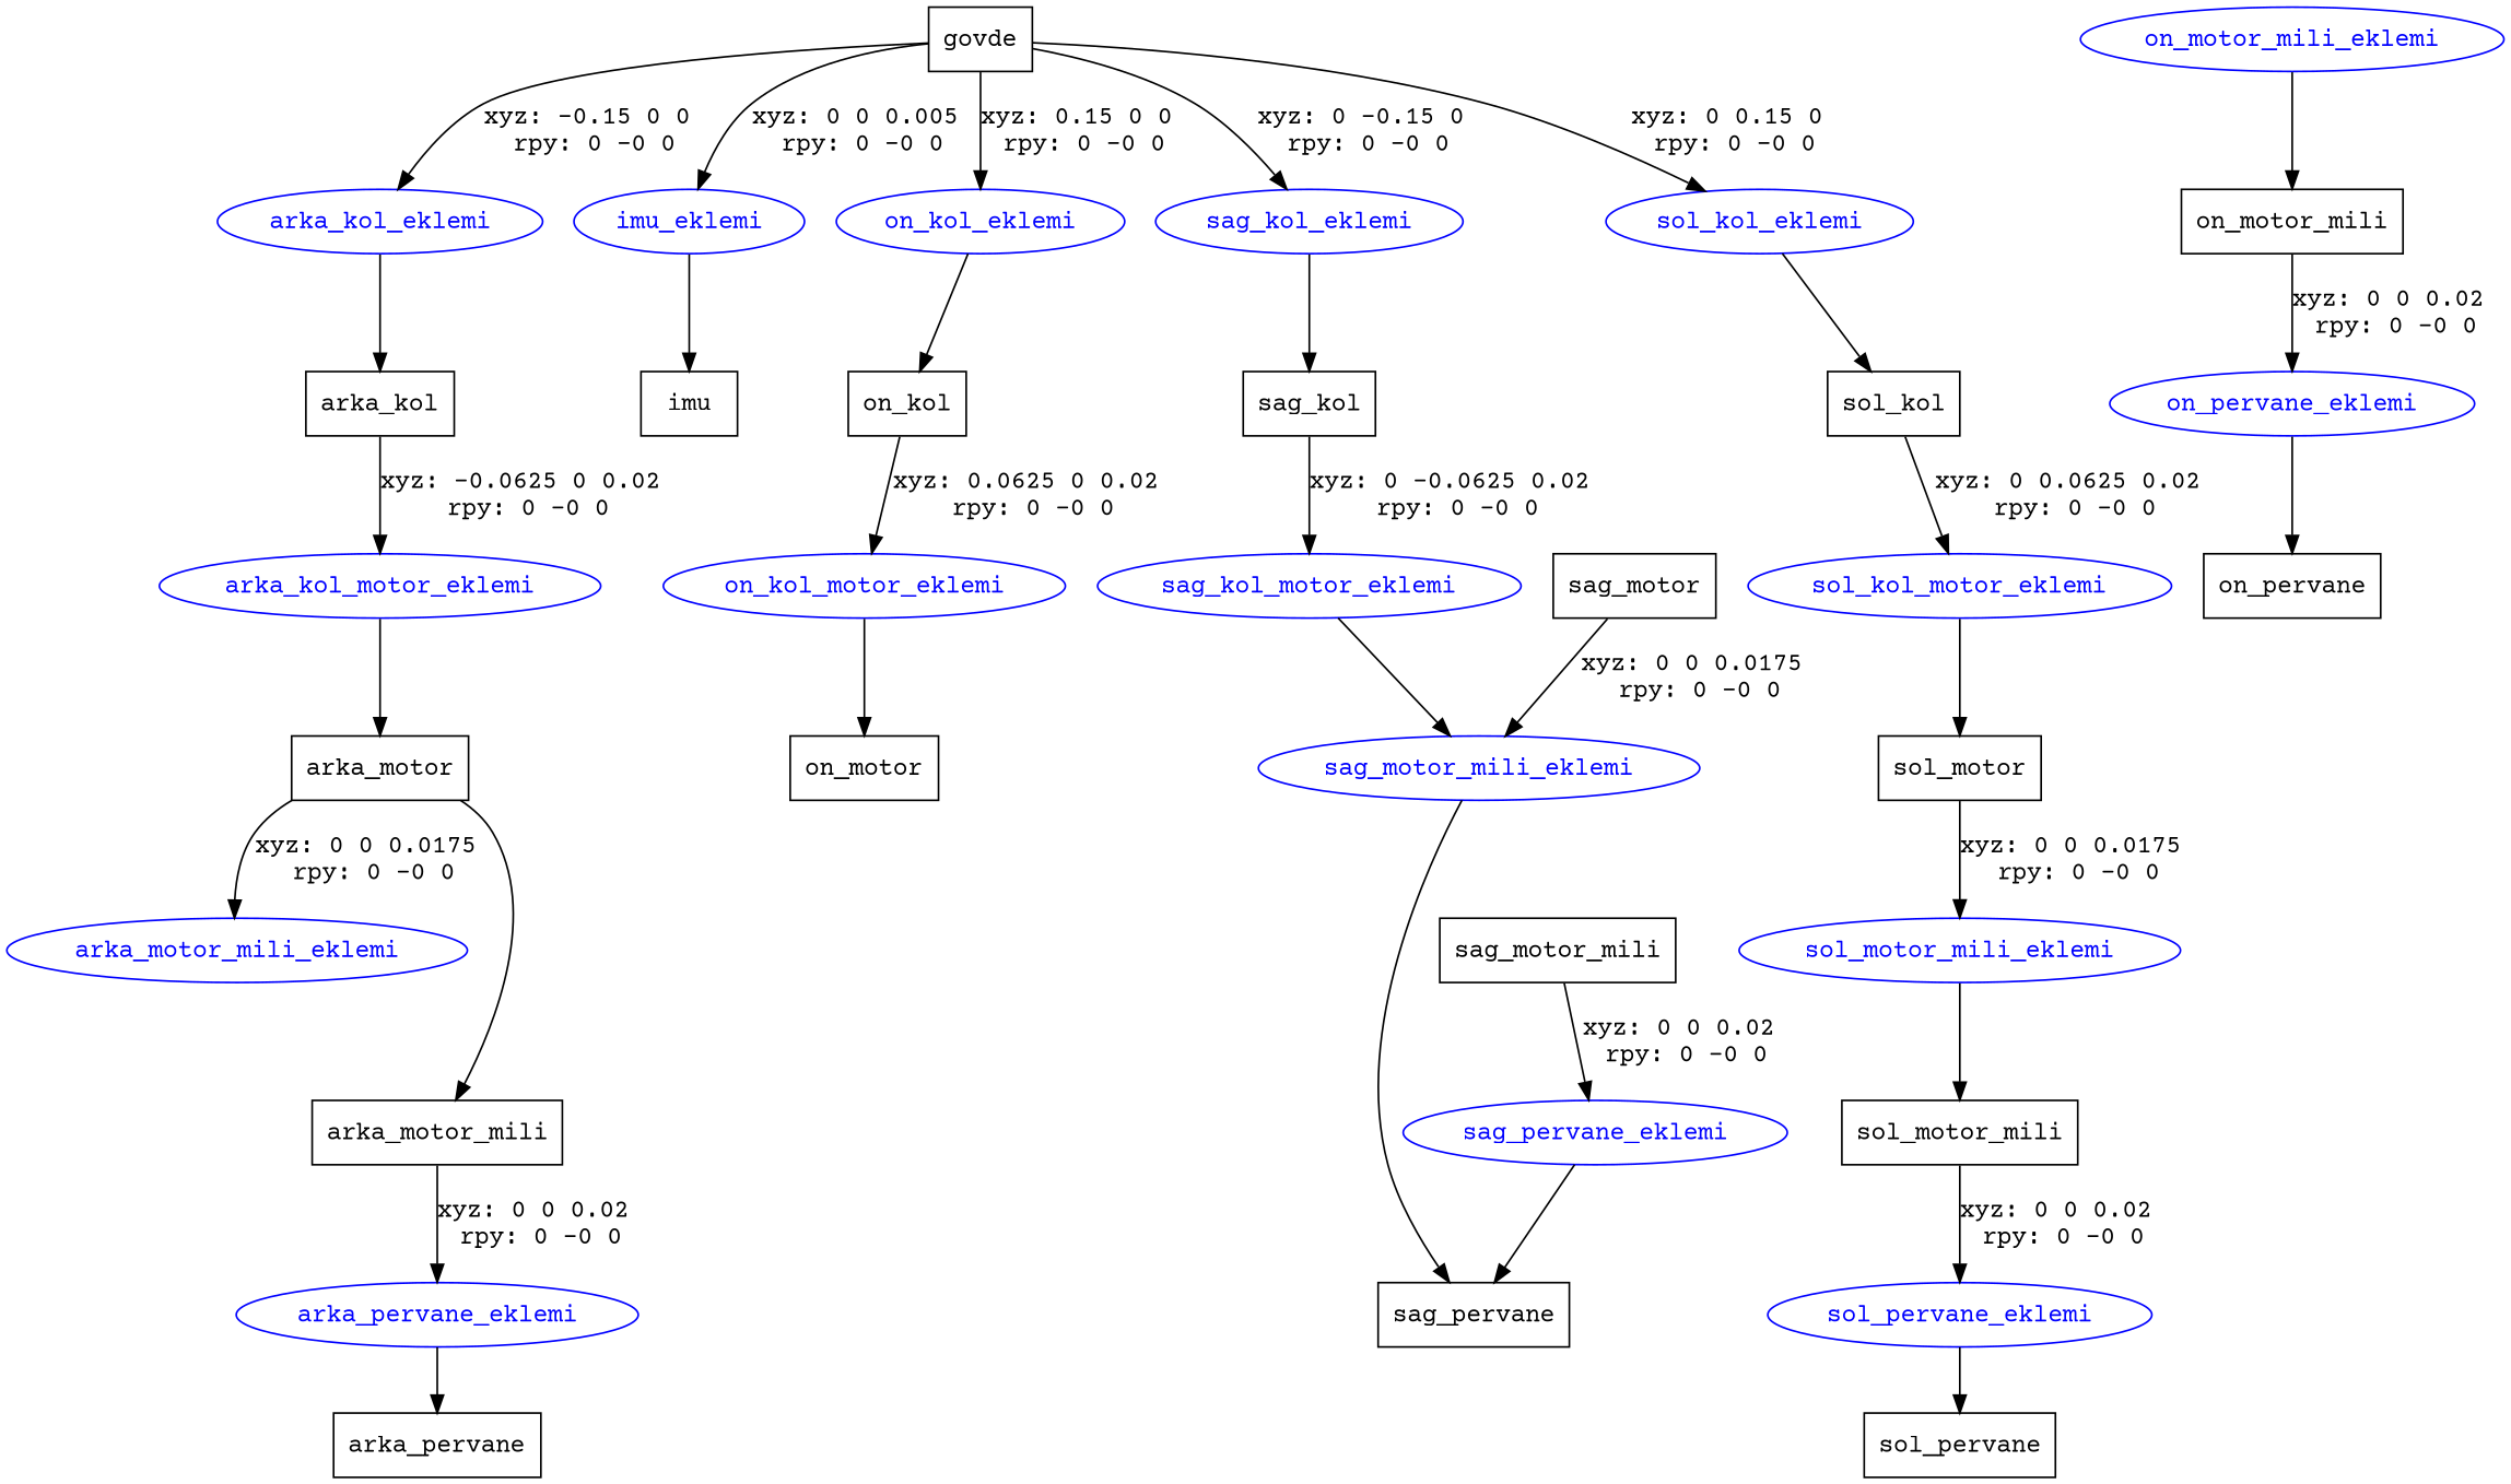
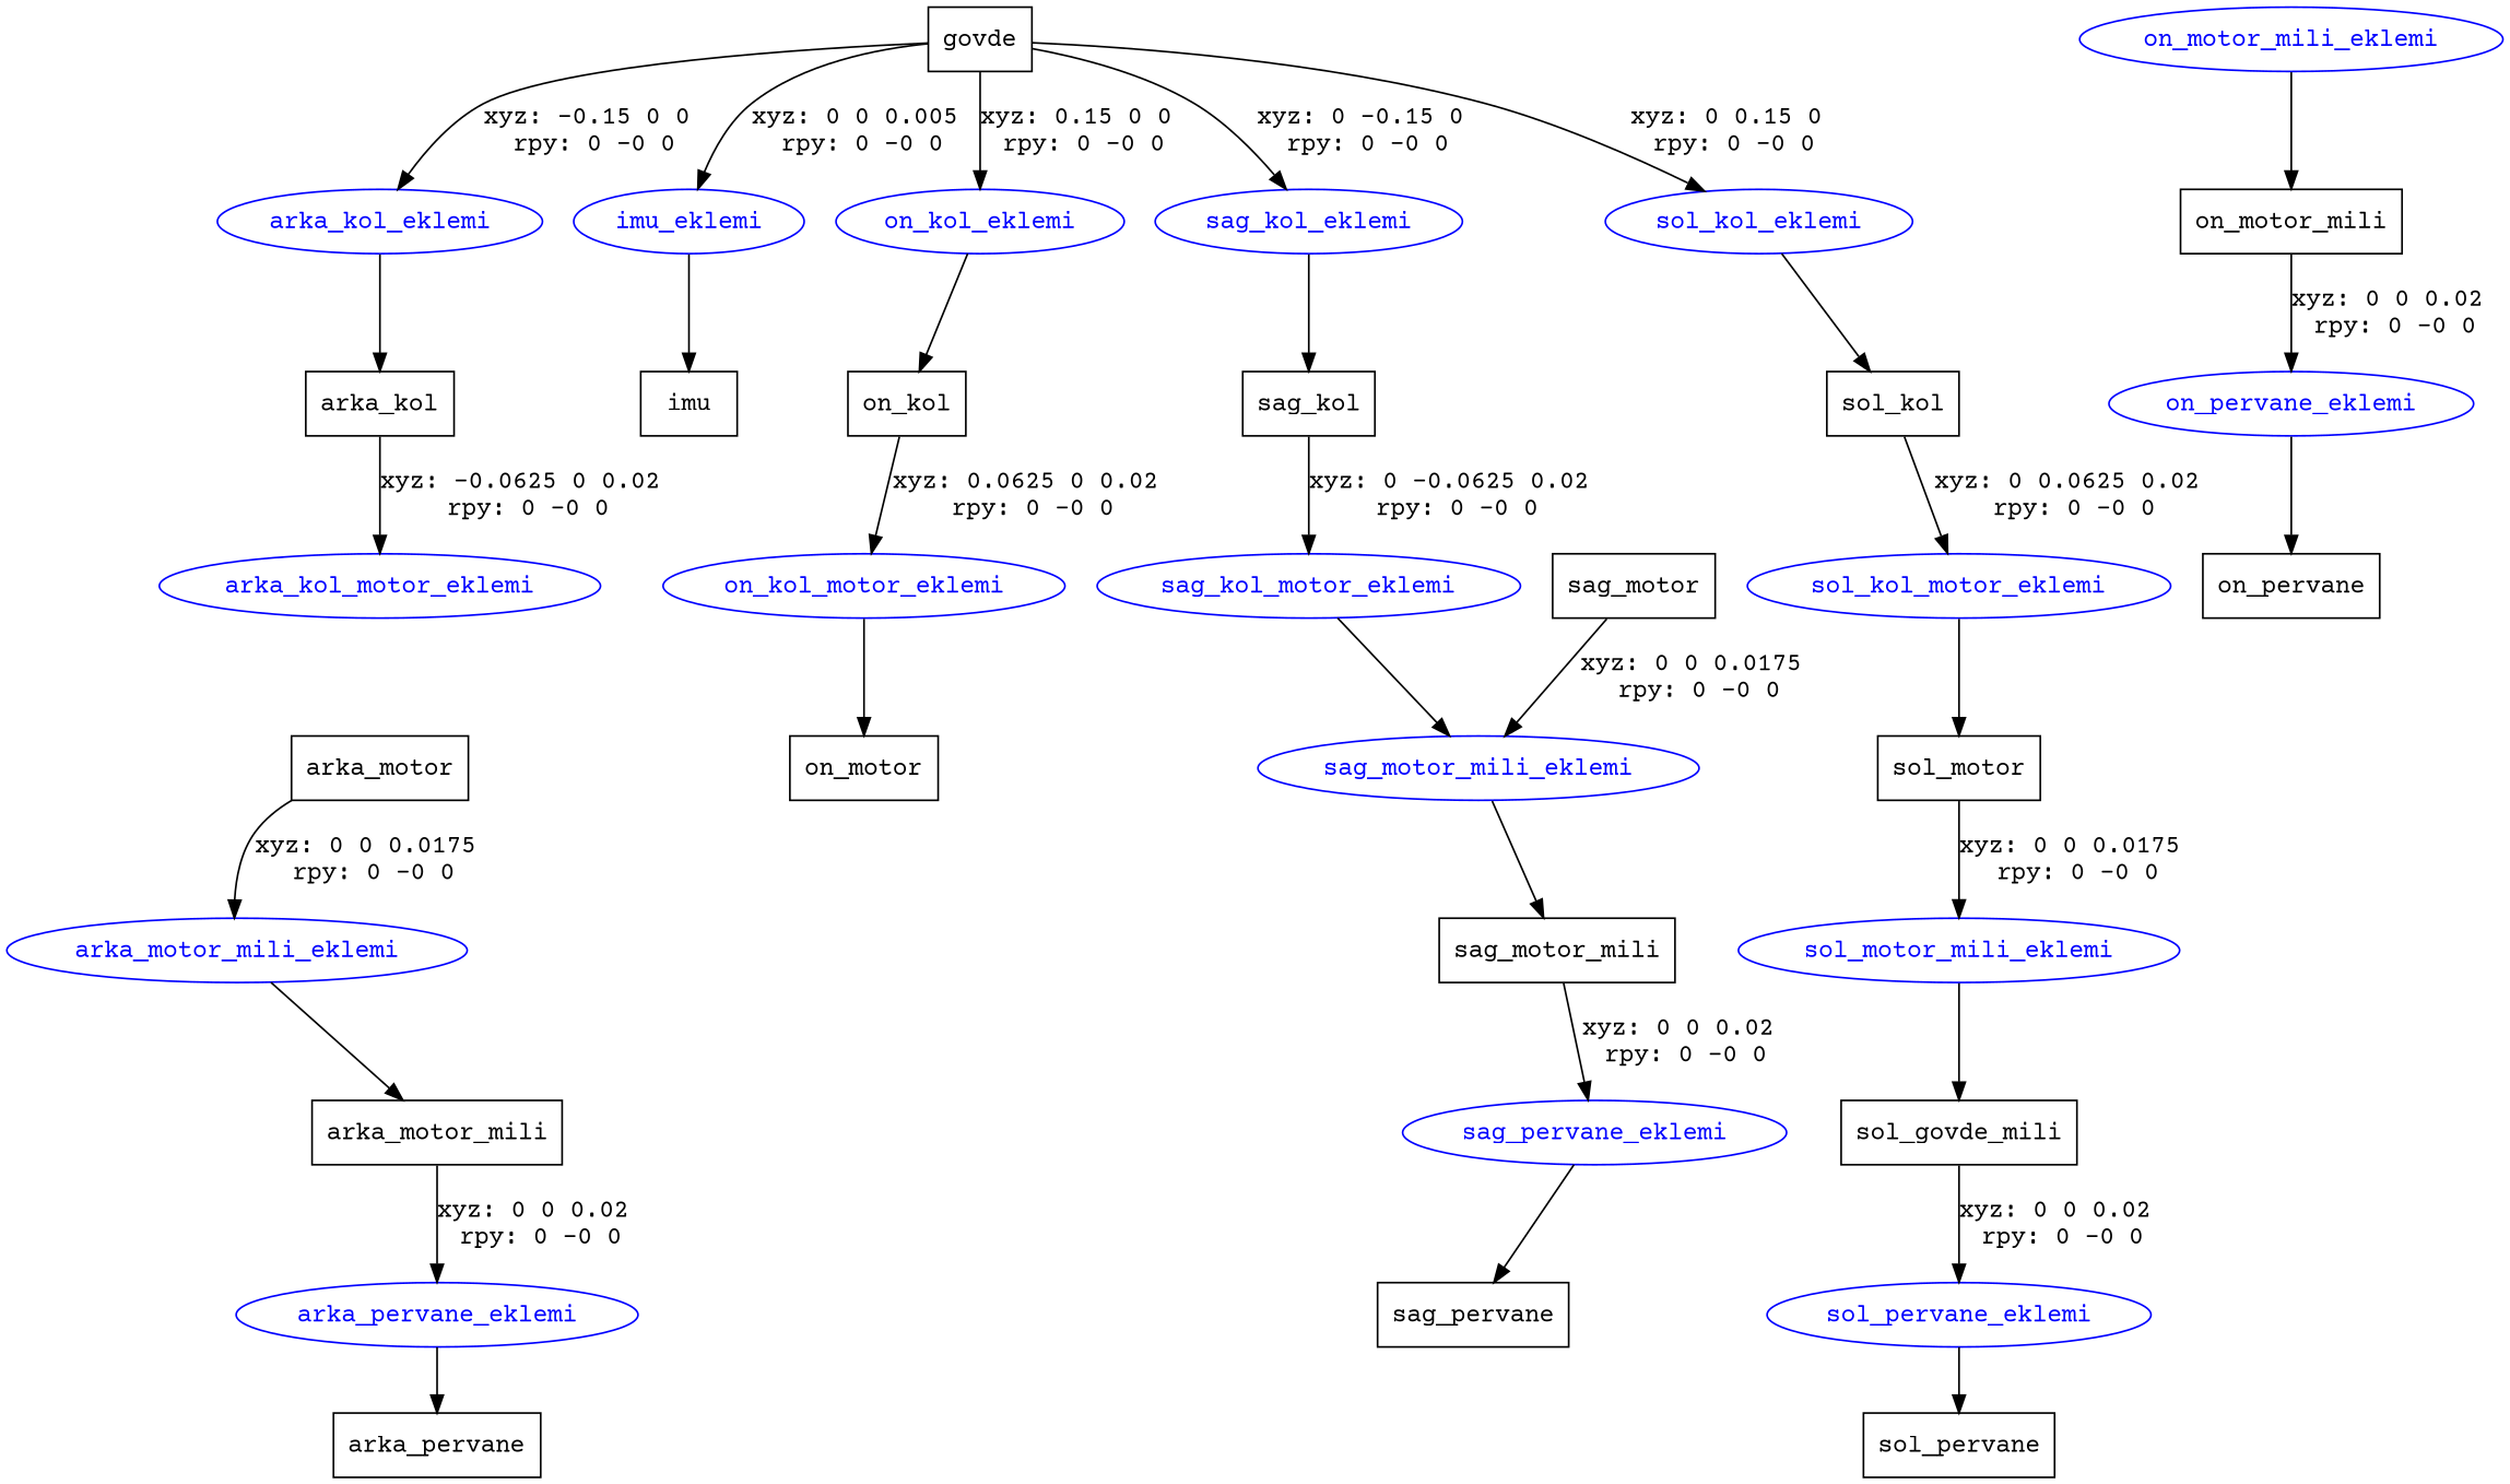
  digraph {
    fontname="Courier Prime"
    node [fontname="Courier Prime" shape=box]
    edge [fontname="Courier Prime"]
    n1 [label=govde]
    arka_kol_eklemi [color=blue fontcolor=blue shape=ellipse]
    imu_eklemi [color=blue fontcolor=blue shape=ellipse]
    on_kol_eklemi [color=blue fontcolor=blue shape=ellipse]
    sag_kol_eklemi [color=blue fontcolor=blue shape=ellipse]
    sol_kol_eklemi [color=blue fontcolor=blue shape=ellipse]
    n7 [label=arka_kol]
    n8 [label=imu]
    n9 [label=on_kol]
    n10 [label=sag_kol]
    n11 [label=sol_kol]
    arka_kol_motor_eklemi [color=blue fontcolor=blue shape=ellipse]
    n13 [label=arka_motor]
    arka_motor_mili_eklemi [color=blue fontcolor=blue shape=ellipse]
    n15 [label=arka_motor_mili]
    arka_pervane_eklemi [color=blue fontcolor=blue shape=ellipse]
    n17 [label=arka_pervane]
    on_kol_motor_eklemi [color=blue fontcolor=blue shape=ellipse]
    n19 [label=on_motor]
    on_motor_mili_eklemi [color=blue fontcolor=blue shape=ellipse]
    n21 [label=on_motor_mili]
    on_pervane_eklemi [color=blue fontcolor=blue shape=ellipse]
    n23 [label=on_pervane]
    sag_kol_motor_eklemi [color=blue fontcolor=blue shape=ellipse]
    sag_motor_mili_eklemi [color=blue fontcolor=blue shape=ellipse]
    n26 [label=sag_motor]
    n27 [label=sag_motor_mili]
    sag_pervane_eklemi [color=blue fontcolor=blue shape=ellipse]
    n29 [label=sag_pervane]
    sol_kol_motor_eklemi [color=blue fontcolor=blue shape=ellipse]
    n31 [label=sol_motor]
    sol_motor_mili_eklemi [color=blue fontcolor=blue shape=ellipse]
-   n33 [label=sol_motor_mili]
+   n33 [label=sol_govde_mili]
    sol_pervane_eklemi [color=blue fontcolor=blue shape=ellipse]
    n35 [label=sol_pervane]
    n1 -> arka_kol_eklemi [label="xyz: -0.15 0 0 \nrpy: 0 -0 0"]
    n1 -> imu_eklemi [label="xyz: 0 0 0.005 \nrpy: 0 -0 0"]
    n1 -> on_kol_eklemi [label="xyz: 0.15 0 0 \nrpy: 0 -0 0"]
    n1 -> sag_kol_eklemi [label="xyz: 0 -0.15 0 \nrpy: 0 -0 0"]
    n1 -> sol_kol_eklemi [label="xyz: 0 0.15 0 \nrpy: 0 -0 0"]
    arka_kol_eklemi -> n7
    imu_eklemi -> n8
    on_kol_eklemi -> n9
    sag_kol_eklemi -> n10
    sol_kol_eklemi -> n11
    n7 -> arka_kol_motor_eklemi [label="xyz: -0.0625 0 0.02 \nrpy: 0 -0 0"]
    n9 -> on_kol_motor_eklemi [label="xyz: 0.0625 0 0.02 \nrpy: 0 -0 0"]
    n10 -> sag_kol_motor_eklemi [label="xyz: 0 -0.0625 0.02 \nrpy: 0 -0 0"]
    n11 -> sol_kol_motor_eklemi [label="xyz: 0 0.0625 0.02 \nrpy: 0 -0 0"]
-   arka_kol_motor_eklemi -> n13
    n13 -> arka_motor_mili_eklemi [label="xyz: 0 0 0.0175 \nrpy: 0 -0 0"]
-   n13 -> n15
+   arka_motor_mili_eklemi -> n15
    n15 -> arka_pervane_eklemi [label="xyz: 0 0 0.02 \nrpy: 0 -0 0"]
    arka_pervane_eklemi -> n17
    on_kol_motor_eklemi -> n19
    on_motor_mili_eklemi -> n21
    n21 -> on_pervane_eklemi [label="xyz: 0 0 0.02 \nrpy: 0 -0 0"]
    on_pervane_eklemi -> n23
    sag_kol_motor_eklemi -> sag_motor_mili_eklemi
-   sag_motor_mili_eklemi -> n29
+   sag_motor_mili_eklemi -> n27
    n26 -> sag_motor_mili_eklemi [label="xyz: 0 0 0.0175 \nrpy: 0 -0 0"]
    n27 -> sag_pervane_eklemi [label="xyz: 0 0 0.02 \nrpy: 0 -0 0"]
    sag_pervane_eklemi -> n29
    sol_kol_motor_eklemi -> n31
    n31 -> sol_motor_mili_eklemi [label="xyz: 0 0 0.0175 \nrpy: 0 -0 0"]
    sol_motor_mili_eklemi -> n33
    n33 -> sol_pervane_eklemi [label="xyz: 0 0 0.02 \nrpy: 0 -0 0"]
    sol_pervane_eklemi -> n35
  }
